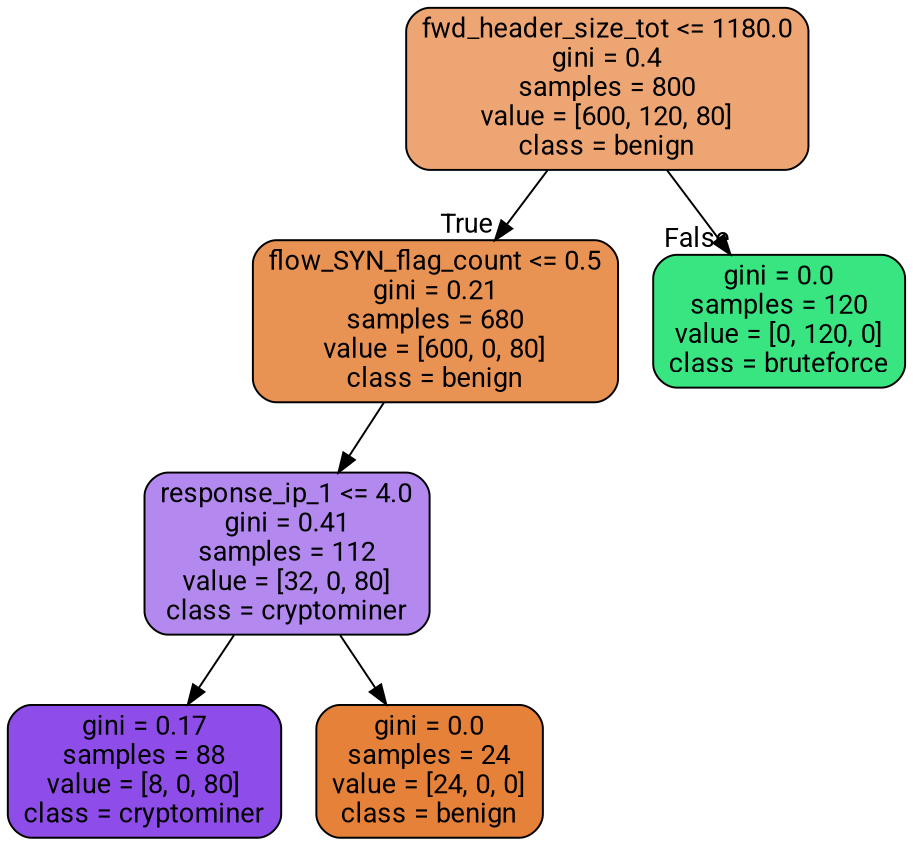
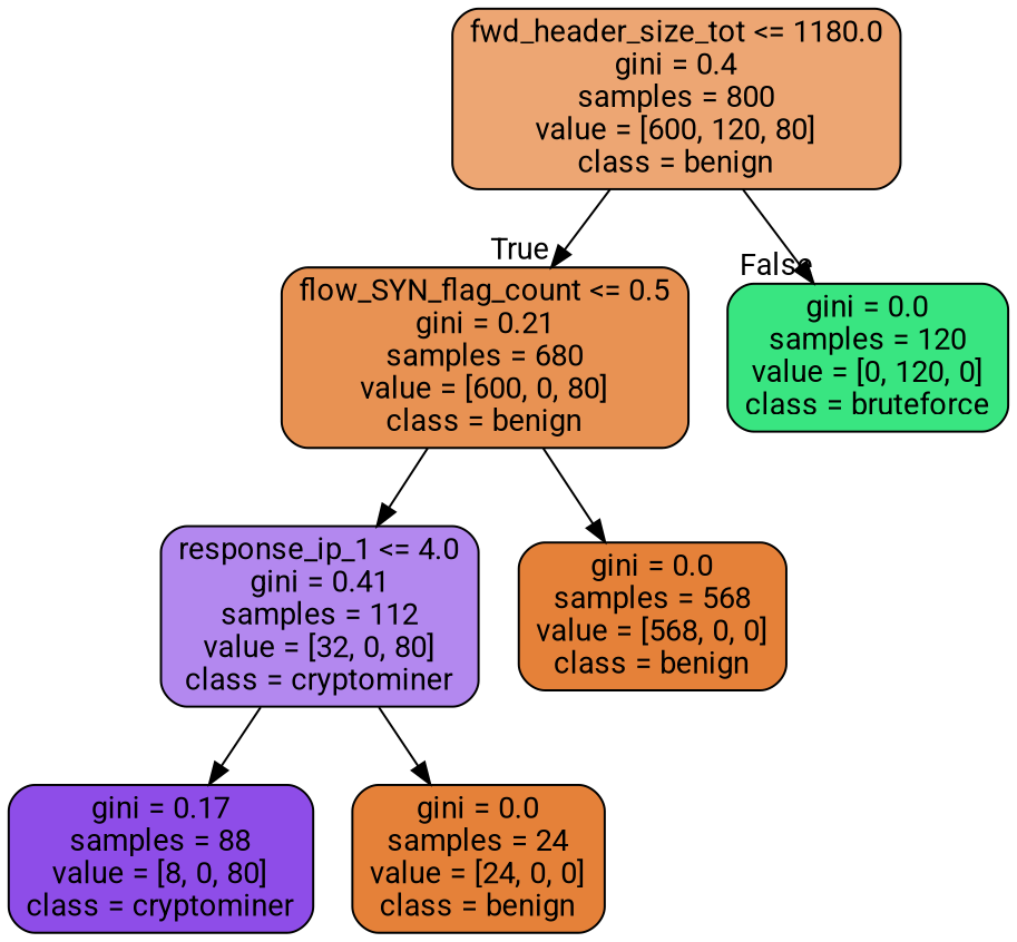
  digraph {
    fontname=Roboto
    node [color=black fillcolor="#e58139" fontname=Roboto shape=box style="filled, rounded"]
    edge [fontname=Roboto]
    n1 [fillcolor="#eda673" label="fwd_header_size_tot <= 1180.0\ngini = 0.4\nsamples = 800\nvalue = [600, 120, 80]\nclass = benign"]
    n2 [fillcolor="#e89253" label="flow_SYN_flag_count <= 0.5\ngini = 0.21\nsamples = 680\nvalue = [600, 0, 80]\nclass = benign"]
    n3 [fillcolor="#39e581" label="gini = 0.0\nsamples = 120\nvalue = [0, 120, 0]\nclass = bruteforce"]
    n4 [fillcolor="#b388ef" label="response_ip_1 <= 4.0\ngini = 0.41\nsamples = 112\nvalue = [32, 0, 80]\nclass = cryptominer"]
+   n5 [label="gini = 0.0\nsamples = 568\nvalue = [568, 0, 0]\nclass = benign"]
    n6 [fillcolor="#8e4de8" label="gini = 0.17\nsamples = 88\nvalue = [8, 0, 80]\nclass = cryptominer"]
    n7 [label="gini = 0.0\nsamples = 24\nvalue = [24, 0, 0]\nclass = benign"]
    n1 -> n2 [headlabel=True labelangle=45 labeldistance=2.5]
    n1 -> n3 [headlabel=False labelangle=-45 labeldistance=2.5]
    n2 -> n4
+   n2 -> n5
    n4 -> n6
    n4 -> n7
  }
